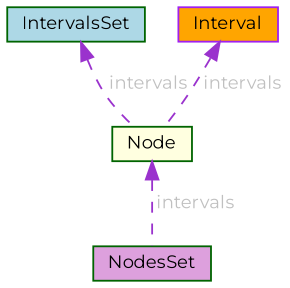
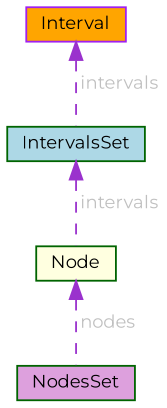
  digraph {
    fontname=Montserrat
    node [color=darkgreen fontname=Montserrat fontsize=10 shape=box style=filled]
    edge [color=darkorchid3 dir=back fontcolor=grey fontname=Montserrat fontsize=10 labelfontname=Helvetica labelfontsize=10 style=dashed]
    n1 [fillcolor=plum fontcolor=black height=0.2 label=NodesSet width=0.4]
    n2 [fillcolor=lightyellow height=0.2 label="Node" width=0.4]
    n3 [fillcolor=lightblue height=0.2 label=IntervalsSet width=0.4]
    n4 [color=purple fillcolor=orange height=0.2 label=Interval width=0.4]
-   n2 -> n1 [label=" intervals"]
+   n2 -> n1 [label=" nodes"]
    n3 -> n2 [label=" intervals"]
-   n4 -> n2 [label=" intervals"]
+   n4 -> n3 [label=" intervals"]
  }
